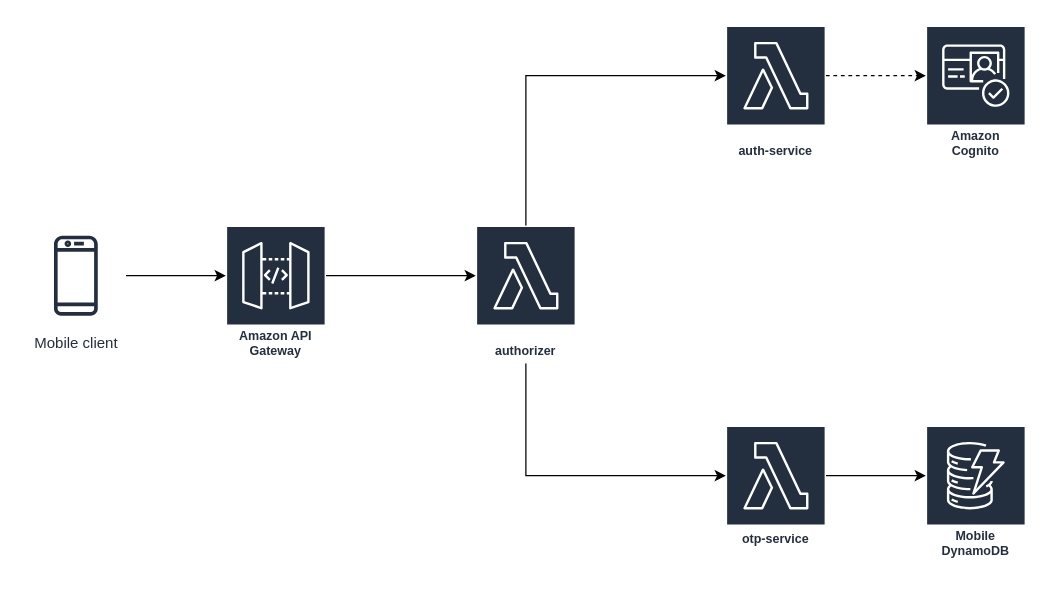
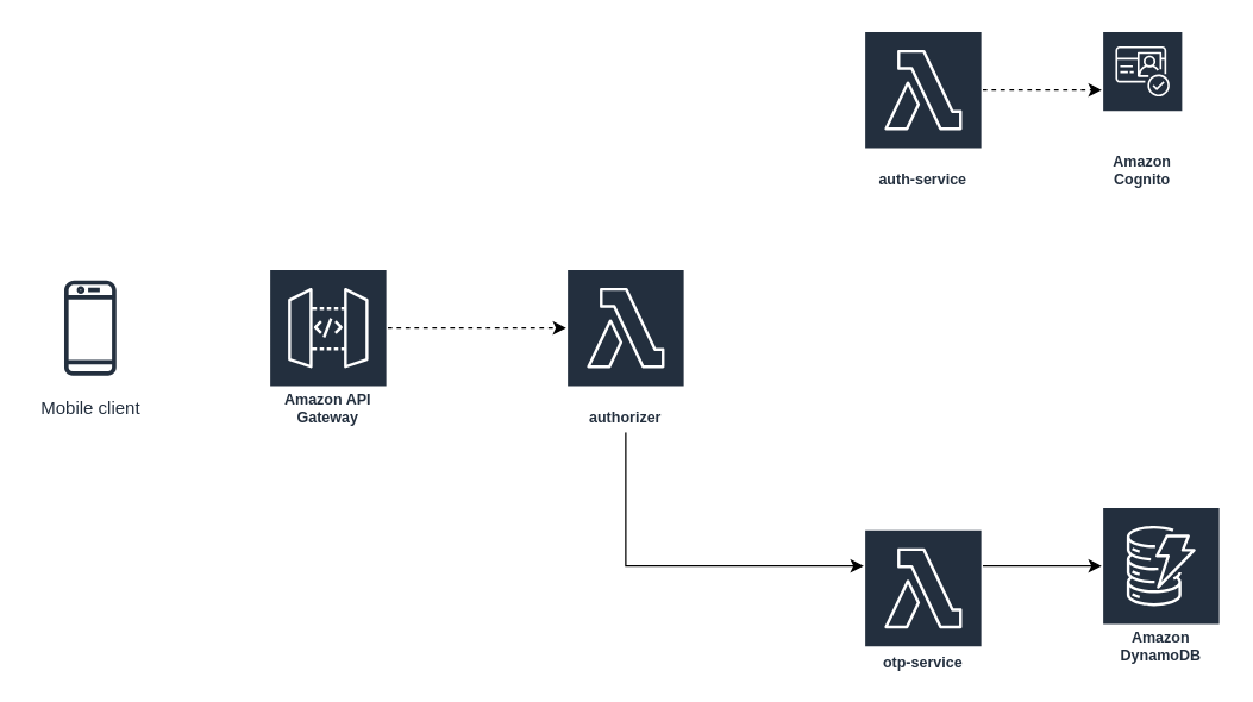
  <mxCell id="0" />
  <mxCell id="1" parent="0" />
- <mxCell id="2" style="edgeStyle=orthogonalEdgeStyle;rounded=0;orthogonalLoop=1;jettySize=auto;html=1;" edge="1" parent="1" source="3" target="5"><mxGeometry relative="1" as="geometry"><Array as="points"><mxPoint x="150" y="220" /><mxPoint x="150" y="220" /></Array></mxGeometry></mxCell>
  <mxCell id="3" value="Mobile client" style="sketch=0;outlineConnect=0;fontColor=#232F3E;gradientColor=none;strokeColor=#232F3E;fillColor=#ffffff;dashed=0;verticalLabelPosition=bottom;verticalAlign=top;align=center;html=1;fontSize=12;fontStyle=0;aspect=fixed;shape=mxgraph.aws4.resourceIcon;resIcon=mxgraph.aws4.mobile_client;" vertex="1" parent="1"><mxGeometry x="20" y="180" width="80" height="80" as="geometry" /></mxCell>
- <mxCell id="4" style="edgeStyle=orthogonalEdgeStyle;rounded=0;orthogonalLoop=1;jettySize=auto;html=1;" edge="1" parent="1" source="5" target="14"><mxGeometry relative="1" as="geometry"><Array as="points"><mxPoint x="300" y="220" /><mxPoint x="300" y="220" /></Array></mxGeometry></mxCell>
+ <mxCell id="4" style="edgeStyle=orthogonalEdgeStyle;rounded=0;orthogonalLoop=1;jettySize=auto;html=1;dashed=1;" edge="1" parent="1" source="5" target="14"><mxGeometry relative="1" as="geometry"><Array as="points"><mxPoint x="300" y="220" /><mxPoint x="300" y="220" /></Array></mxGeometry></mxCell>
  <mxCell id="5" value="Amazon API Gateway" style="sketch=0;outlineConnect=0;fontColor=#232F3E;gradientColor=none;strokeColor=#ffffff;fillColor=#232F3E;dashed=0;verticalLabelPosition=middle;verticalAlign=bottom;align=center;html=1;whiteSpace=wrap;fontSize=10;fontStyle=1;spacing=3;shape=mxgraph.aws4.productIcon;prIcon=mxgraph.aws4.api_gateway;" vertex="1" parent="1"><mxGeometry x="180" y="180" width="80" height="110" as="geometry" /></mxCell>
  <mxCell id="6" style="edgeStyle=orthogonalEdgeStyle;rounded=0;orthogonalLoop=1;jettySize=auto;html=1;" edge="1" parent="1" source="7" target="8"><mxGeometry relative="1" as="geometry"><Array as="points"><mxPoint x="700" y="380" /><mxPoint x="700" y="380" /></Array></mxGeometry></mxCell>
- <mxCell id="7" value="otp-service" style="sketch=0;outlineConnect=0;fontColor=#232F3E;gradientColor=none;strokeColor=#ffffff;fillColor=#232F3E;dashed=0;verticalLabelPosition=middle;verticalAlign=bottom;align=center;html=1;whiteSpace=wrap;fontSize=10;fontStyle=1;spacing=3;shape=mxgraph.aws4.productIcon;prIcon=mxgraph.aws4.lambda;" vertex="1" parent="1"><mxGeometry x="580" y="340" width="80" height="100" as="geometry" /></mxCell>
- <mxCell id="8" value="Mobile DynamoDB" style="sketch=0;outlineConnect=0;fontColor=#232F3E;gradientColor=none;strokeColor=#ffffff;fillColor=#232F3E;dashed=0;verticalLabelPosition=middle;verticalAlign=bottom;align=center;html=1;whiteSpace=wrap;fontSize=10;fontStyle=1;spacing=3;shape=mxgraph.aws4.productIcon;prIcon=mxgraph.aws4.dynamodb;" vertex="1" parent="1"><mxGeometry x="740" y="340" width="80" height="110" as="geometry" /></mxCell>
- <mxCell id="9" value="Amazon Cognito" style="sketch=0;outlineConnect=0;fontColor=#232F3E;gradientColor=none;strokeColor=#ffffff;fillColor=#232F3E;dashed=0;verticalLabelPosition=middle;verticalAlign=bottom;align=center;html=1;whiteSpace=wrap;fontSize=10;fontStyle=1;spacing=3;shape=mxgraph.aws4.productIcon;prIcon=mxgraph.aws4.cognito;" vertex="1" parent="1"><mxGeometry x="740" y="20" width="80" height="110" as="geometry" /></mxCell>
+ <mxCell id="7" value="otp-service" style="sketch=0;outlineConnect=0;fontColor=#232F3E;gradientColor=none;strokeColor=#ffffff;fillColor=#232F3E;dashed=0;verticalLabelPosition=middle;verticalAlign=bottom;align=center;html=1;whiteSpace=wrap;fontSize=10;fontStyle=1;spacing=3;shape=mxgraph.aws4.productIcon;prIcon=mxgraph.aws4.lambda;" vertex="1" parent="1"><mxGeometry x="580" y="355" width="80" height="100" as="geometry" /></mxCell>
+ <mxCell id="8" value="Amazon DynamoDB" style="sketch=0;outlineConnect=0;fontColor=#232F3E;gradientColor=none;strokeColor=#ffffff;fillColor=#232F3E;dashed=0;verticalLabelPosition=middle;verticalAlign=bottom;align=center;html=1;whiteSpace=wrap;fontSize=10;fontStyle=1;spacing=3;shape=mxgraph.aws4.productIcon;prIcon=mxgraph.aws4.dynamodb;" vertex="1" parent="1"><mxGeometry x="740" y="340" width="80" height="110" as="geometry" /></mxCell>
+ <mxCell id="9" value="Amazon Cognito" style="sketch=0;outlineConnect=0;fontColor=#232F3E;gradientColor=none;strokeColor=#ffffff;fillColor=#232F3E;dashed=0;verticalLabelPosition=middle;verticalAlign=bottom;align=center;html=1;whiteSpace=wrap;fontSize=10;fontStyle=1;spacing=3;shape=mxgraph.aws4.productIcon;prIcon=mxgraph.aws4.cognito;" vertex="1" parent="1"><mxGeometry x="740" y="20" width="55" height="110" as="geometry" /></mxCell>
  <mxCell id="10" style="edgeStyle=orthogonalEdgeStyle;rounded=0;orthogonalLoop=1;jettySize=auto;html=1;dashed=1;" edge="1" parent="1" source="11" target="9"><mxGeometry relative="1" as="geometry"><Array as="points"><mxPoint x="700" y="60" /><mxPoint x="700" y="60" /></Array></mxGeometry></mxCell>
  <mxCell id="11" value="auth-service" style="sketch=0;outlineConnect=0;fontColor=#232F3E;gradientColor=none;strokeColor=#ffffff;fillColor=#232F3E;dashed=0;verticalLabelPosition=middle;verticalAlign=bottom;align=center;html=1;whiteSpace=wrap;fontSize=10;fontStyle=1;spacing=3;shape=mxgraph.aws4.productIcon;prIcon=mxgraph.aws4.lambda;" vertex="1" parent="1"><mxGeometry x="580" y="20" width="80" height="110" as="geometry" /></mxCell>
- <mxCell id="12" style="edgeStyle=orthogonalEdgeStyle;rounded=0;orthogonalLoop=1;jettySize=auto;html=1;" edge="1" parent="1" source="14" target="11"><mxGeometry relative="1" as="geometry"><Array as="points"><mxPoint x="420" y="60" /></Array></mxGeometry></mxCell>
  <mxCell id="13" style="edgeStyle=orthogonalEdgeStyle;rounded=0;orthogonalLoop=1;jettySize=auto;html=1;" edge="1" parent="1" source="14" target="7"><mxGeometry relative="1" as="geometry"><Array as="points"><mxPoint x="420" y="380" /></Array></mxGeometry></mxCell>
  <mxCell id="14" value="authorizer" style="sketch=0;outlineConnect=0;fontColor=#232F3E;gradientColor=none;strokeColor=#ffffff;fillColor=#232F3E;dashed=0;verticalLabelPosition=middle;verticalAlign=bottom;align=center;html=1;whiteSpace=wrap;fontSize=10;fontStyle=1;spacing=3;shape=mxgraph.aws4.productIcon;prIcon=mxgraph.aws4.lambda;" vertex="1" parent="1"><mxGeometry x="380" y="180" width="80" height="110" as="geometry" /></mxCell>
